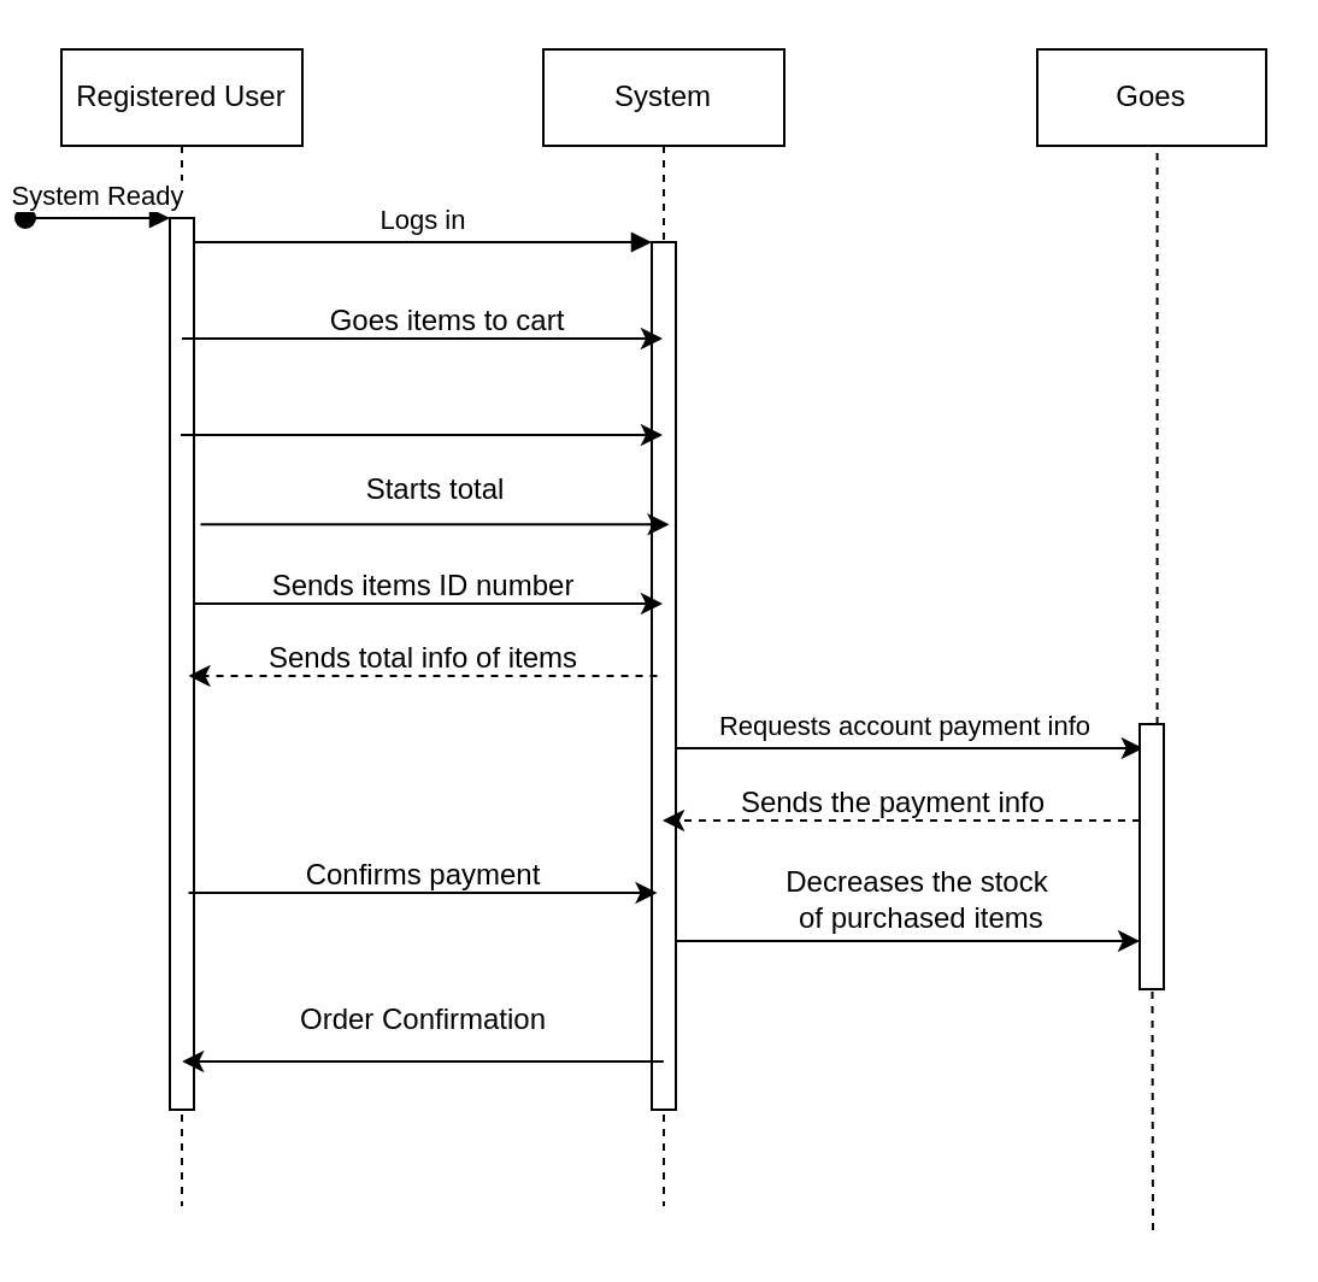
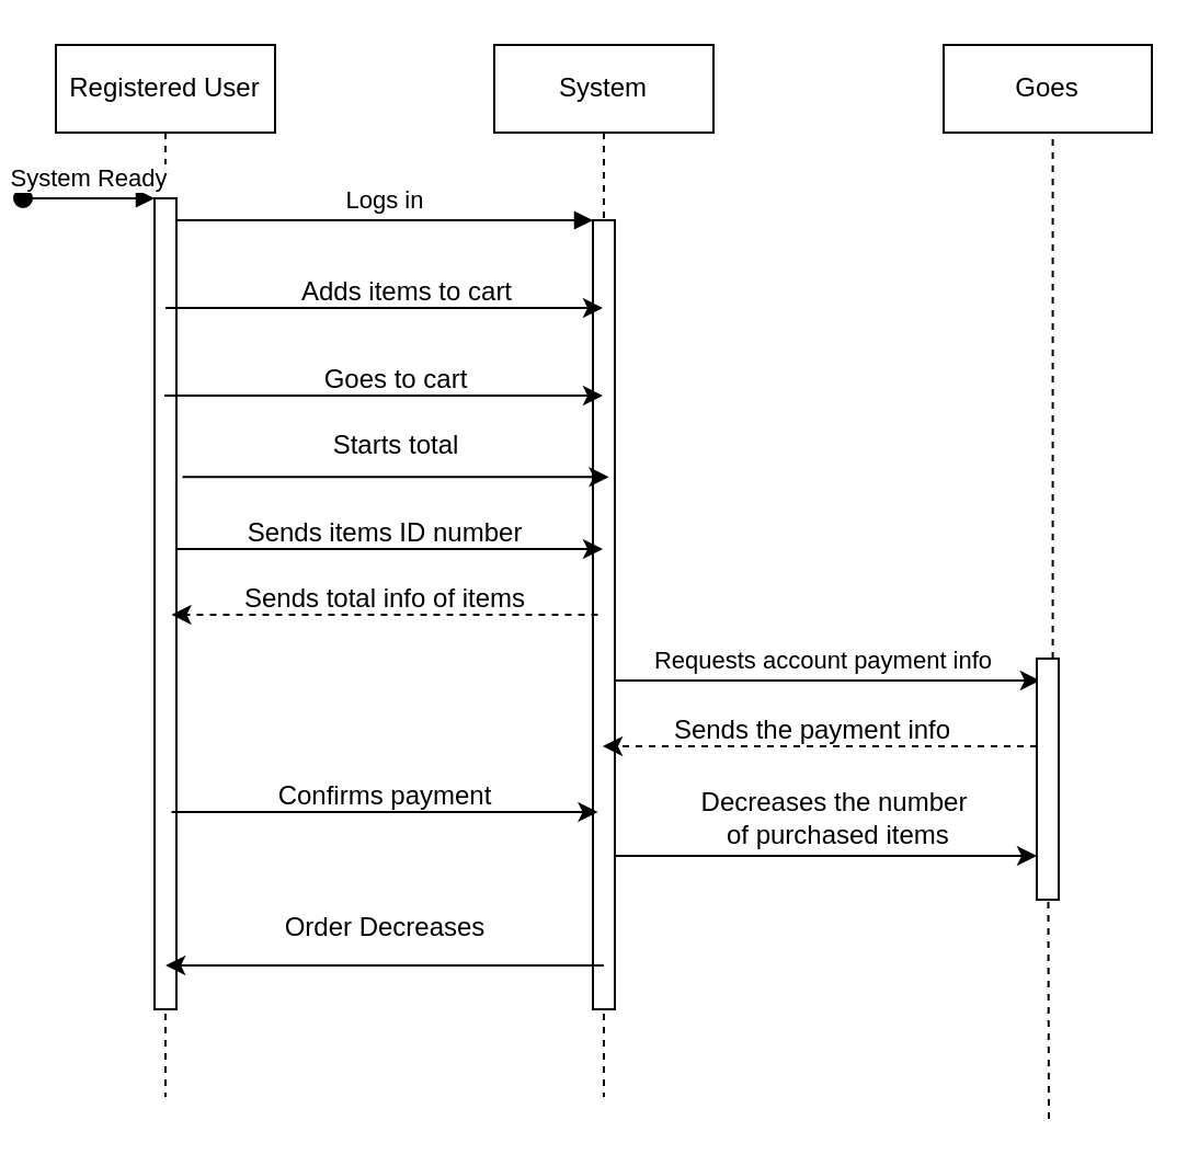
  <mxCell id="0" />
  <mxCell id="1" parent="0" />
  <mxCell id="2" value="Registered User" style="shape=umlLifeline;perimeter=lifelinePerimeter;whiteSpace=wrap;html=1;container=0;dropTarget=0;collapsible=0;recursiveResize=0;outlineConnect=0;portConstraint=eastwest;newEdgeStyle={&quot;edgeStyle&quot;:&quot;elbowEdgeStyle&quot;,&quot;elbow&quot;:&quot;vertical&quot;,&quot;curved&quot;:0,&quot;rounded&quot;:0};" parent="1" vertex="1"><mxGeometry x="20" y="20" width="100" height="480" as="geometry" /></mxCell>
  <mxCell id="3" value="" style="html=1;points=[];perimeter=orthogonalPerimeter;outlineConnect=0;targetShapes=umlLifeline;portConstraint=eastwest;newEdgeStyle={&quot;edgeStyle&quot;:&quot;elbowEdgeStyle&quot;,&quot;elbow&quot;:&quot;vertical&quot;,&quot;curved&quot;:0,&quot;rounded&quot;:0};" parent="2" vertex="1"><mxGeometry x="45" y="70" width="10" height="370" as="geometry" /></mxCell>
  <mxCell id="4" value="System Ready" style="html=1;verticalAlign=bottom;startArrow=oval;endArrow=block;startSize=8;edgeStyle=elbowEdgeStyle;elbow=vertical;curved=0;rounded=0;" parent="2" target="3" edge="1"><mxGeometry relative="1" as="geometry"><mxPoint x="-15" y="70" as="sourcePoint" /></mxGeometry></mxCell>
  <mxCell id="5" value="System" style="shape=umlLifeline;perimeter=lifelinePerimeter;whiteSpace=wrap;html=1;container=0;dropTarget=0;collapsible=0;recursiveResize=0;outlineConnect=0;portConstraint=eastwest;newEdgeStyle={&quot;edgeStyle&quot;:&quot;elbowEdgeStyle&quot;,&quot;elbow&quot;:&quot;vertical&quot;,&quot;curved&quot;:0,&quot;rounded&quot;:0};" parent="1" vertex="1"><mxGeometry x="220" y="20" width="100" height="480" as="geometry" /></mxCell>
  <mxCell id="6" value="" style="html=1;points=[];perimeter=orthogonalPerimeter;outlineConnect=0;targetShapes=umlLifeline;portConstraint=eastwest;newEdgeStyle={&quot;edgeStyle&quot;:&quot;elbowEdgeStyle&quot;,&quot;elbow&quot;:&quot;vertical&quot;,&quot;curved&quot;:0,&quot;rounded&quot;:0};" parent="5" vertex="1"><mxGeometry x="45" y="80" width="10" height="360" as="geometry" /></mxCell>
  <mxCell id="7" value="Logs in" style="html=1;verticalAlign=bottom;endArrow=block;edgeStyle=elbowEdgeStyle;elbow=vertical;curved=0;rounded=0;" parent="1" source="3" target="6" edge="1"><mxGeometry relative="1" as="geometry"><mxPoint x="195" y="110" as="sourcePoint" /><Array as="points"><mxPoint x="180" y="100" /></Array></mxGeometry></mxCell>
  <mxCell id="8" value="Goes" style="rounded=0;whiteSpace=wrap;html=1;" vertex="1" parent="1"><mxGeometry x="425" y="20" width="95" height="40" as="geometry" /></mxCell>
  <mxCell id="9" value="" style="endArrow=none;dashed=1;html=1;strokeWidth=1;rounded=0;entryX=0.524;entryY=1;entryDx=0;entryDy=0;entryPerimeter=0;" edge="1" parent="1" source="23" target="8"><mxGeometry width="50" height="50" relative="1" as="geometry"><mxPoint x="473" y="510" as="sourcePoint" /><mxPoint x="420" y="70" as="targetPoint" /></mxGeometry></mxCell>
  <mxCell id="10" value="" style="endArrow=classic;html=1;rounded=0;" edge="1" parent="1" target="5"><mxGeometry width="50" height="50" relative="1" as="geometry"><mxPoint x="70" y="140" as="sourcePoint" /><mxPoint x="250" y="140" as="targetPoint" /></mxGeometry></mxCell>
- <mxCell id="11" value="Goes items to cart" style="text;html=1;align=center;verticalAlign=middle;resizable=0;points=[];autosize=1;strokeColor=none;fillColor=none;" vertex="1" parent="1"><mxGeometry x="120" y="118" width="120" height="30" as="geometry" /></mxCell>
+ <mxCell id="11" value="Adds items to cart" style="text;html=1;align=center;verticalAlign=middle;resizable=0;points=[];autosize=1;strokeColor=none;fillColor=none;" vertex="1" parent="1"><mxGeometry x="120" y="118" width="120" height="30" as="geometry" /></mxCell>
  <mxCell id="12" value="" style="endArrow=classic;html=1;rounded=0;" edge="1" parent="1" source="2" target="5"><mxGeometry width="50" height="50" relative="1" as="geometry"><mxPoint x="630" y="470" as="sourcePoint" /><mxPoint x="680" y="420" as="targetPoint" /><Array as="points"><mxPoint x="190" y="180" /></Array></mxGeometry></mxCell>
+ <mxCell id="13" value="Goes to cart" style="text;html=1;align=center;verticalAlign=middle;resizable=0;points=[];autosize=1;strokeColor=none;fillColor=none;" vertex="1" parent="1"><mxGeometry x="130" y="158" width="90" height="30" as="geometry" /></mxCell>
  <mxCell id="14" value="" style="endArrow=classic;html=1;rounded=0;" edge="1" parent="1"><mxGeometry width="50" height="50" relative="1" as="geometry"><mxPoint x="77.75" y="217.17" as="sourcePoint" /><mxPoint x="272.25" y="217.17" as="targetPoint" /><Array as="points"><mxPoint x="172.75" y="217.17" /></Array></mxGeometry></mxCell>
  <mxCell id="15" value="Starts total" style="text;html=1;align=center;verticalAlign=middle;resizable=0;points=[];autosize=1;strokeColor=none;fillColor=none;" vertex="1" parent="1"><mxGeometry x="120" y="188" width="110" height="30" as="geometry" /></mxCell>
  <mxCell id="16" value="" style="endArrow=classic;html=1;rounded=0;" edge="1" parent="1"><mxGeometry width="50" height="50" relative="1" as="geometry"><mxPoint x="75" y="250" as="sourcePoint" /><mxPoint x="269.5" y="250" as="targetPoint" /></mxGeometry></mxCell>
  <mxCell id="17" value="Sends items ID number" style="text;html=1;align=center;verticalAlign=middle;resizable=0;points=[];autosize=1;strokeColor=none;fillColor=none;" vertex="1" parent="1"><mxGeometry x="95" y="228" width="150" height="30" as="geometry" /></mxCell>
  <mxCell id="18" value="" style="endArrow=classic;html=1;rounded=0;dashed=1;" edge="1" parent="1"><mxGeometry width="50" height="50" relative="1" as="geometry"><mxPoint x="267.25" y="280" as="sourcePoint" /><mxPoint x="72.75" y="280" as="targetPoint" /></mxGeometry></mxCell>
  <mxCell id="19" value="Sends total info of items" style="text;html=1;align=center;verticalAlign=middle;resizable=0;points=[];autosize=1;strokeColor=none;fillColor=none;" vertex="1" parent="1"><mxGeometry x="90" y="258" width="160" height="30" as="geometry" /></mxCell>
  <mxCell id="20" value="" style="endArrow=classic;html=1;rounded=0;" edge="1" parent="1" source="6"><mxGeometry width="50" height="50" relative="1" as="geometry"><mxPoint x="71.087" y="310" as="sourcePoint" /><mxPoint x="468.92" y="310" as="targetPoint" /></mxGeometry></mxCell>
  <mxCell id="21" value="Requests account payment info" style="edgeLabel;html=1;align=center;verticalAlign=middle;resizable=0;points=[];" vertex="1" connectable="0" parent="20"><mxGeometry x="-0.17" y="2" relative="1" as="geometry"><mxPoint x="14" y="-8" as="offset" /></mxGeometry></mxCell>
  <mxCell id="22" value="" style="endArrow=none;dashed=1;html=1;strokeWidth=1;rounded=0;entryX=0.524;entryY=1;entryDx=0;entryDy=0;entryPerimeter=0;" edge="1" parent="1" target="23"><mxGeometry width="50" height="50" relative="1" as="geometry"><mxPoint x="473" y="510" as="sourcePoint" /><mxPoint x="475" y="60" as="targetPoint" /></mxGeometry></mxCell>
  <mxCell id="23" value="" style="html=1;points=[];perimeter=orthogonalPerimeter;outlineConnect=0;targetShapes=umlLifeline;portConstraint=eastwest;newEdgeStyle={&quot;edgeStyle&quot;:&quot;elbowEdgeStyle&quot;,&quot;elbow&quot;:&quot;vertical&quot;,&quot;curved&quot;:0,&quot;rounded&quot;:0};" vertex="1" parent="1"><mxGeometry x="467.5" y="300" width="10" height="110" as="geometry" /></mxCell>
  <mxCell id="24" value="" style="endArrow=classic;html=1;rounded=0;dashed=1;" edge="1" parent="1" target="5"><mxGeometry width="50" height="50" relative="1" as="geometry"><mxPoint x="467.5" y="340" as="sourcePoint" /><mxPoint x="150" y="330" as="targetPoint" /></mxGeometry></mxCell>
  <mxCell id="25" value="Sends the payment info" style="text;html=1;align=center;verticalAlign=middle;resizable=0;points=[];autosize=1;strokeColor=none;fillColor=none;" vertex="1" parent="1"><mxGeometry x="280" y="318" width="170" height="30" as="geometry" /></mxCell>
  <mxCell id="26" value="" style="endArrow=classic;html=1;rounded=0;" edge="1" parent="1"><mxGeometry width="50" height="50" relative="1" as="geometry"><mxPoint x="72.75" y="370" as="sourcePoint" /><mxPoint x="267.25" y="370" as="targetPoint" /></mxGeometry></mxCell>
  <mxCell id="27" value="Confirms payment" style="text;html=1;align=center;verticalAlign=middle;resizable=0;points=[];autosize=1;strokeColor=none;fillColor=none;" vertex="1" parent="1"><mxGeometry x="110" y="348" width="120" height="30" as="geometry" /></mxCell>
  <mxCell id="28" value="" style="endArrow=classic;html=1;rounded=0;" edge="1" parent="1"><mxGeometry width="50" height="50" relative="1" as="geometry"><mxPoint x="275" y="390" as="sourcePoint" /><mxPoint x="467.5" y="390" as="targetPoint" /></mxGeometry></mxCell>
- <mxCell id="29" value="Decreases the stock&lt;div&gt;&amp;nbsp;of purchased items&lt;/div&gt;" style="text;html=1;align=center;verticalAlign=middle;resizable=0;points=[];autosize=1;strokeColor=none;fillColor=none;" vertex="1" parent="1"><mxGeometry x="310" y="353" width="130" height="40" as="geometry" /></mxCell>
+ <mxCell id="29" value="Decreases the number&lt;div&gt;&amp;nbsp;of purchased items&lt;/div&gt;" style="text;html=1;align=center;verticalAlign=middle;resizable=0;points=[];autosize=1;strokeColor=none;fillColor=none;" vertex="1" parent="1"><mxGeometry x="310" y="353" width="130" height="40" as="geometry" /></mxCell>
  <mxCell id="30" value="" style="endArrow=classic;html=1;rounded=0;" edge="1" parent="1"><mxGeometry width="50" height="50" relative="1" as="geometry"><mxPoint x="269.92" y="440" as="sourcePoint" /><mxPoint x="70.087" y="440" as="targetPoint" /></mxGeometry></mxCell>
- <mxCell id="31" value="Order Confirmation" style="text;html=1;align=center;verticalAlign=middle;resizable=0;points=[];autosize=1;strokeColor=none;fillColor=none;" vertex="1" parent="1"><mxGeometry x="105" y="408" width="130" height="30" as="geometry" /></mxCell>
+ <mxCell id="31" value="Order Decreases" style="text;html=1;align=center;verticalAlign=middle;resizable=0;points=[];autosize=1;strokeColor=none;fillColor=none;" vertex="1" parent="1"><mxGeometry x="105" y="408" width="130" height="30" as="geometry" /></mxCell>
